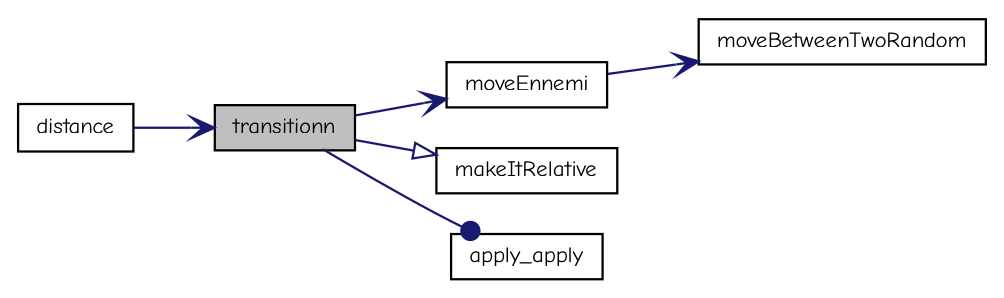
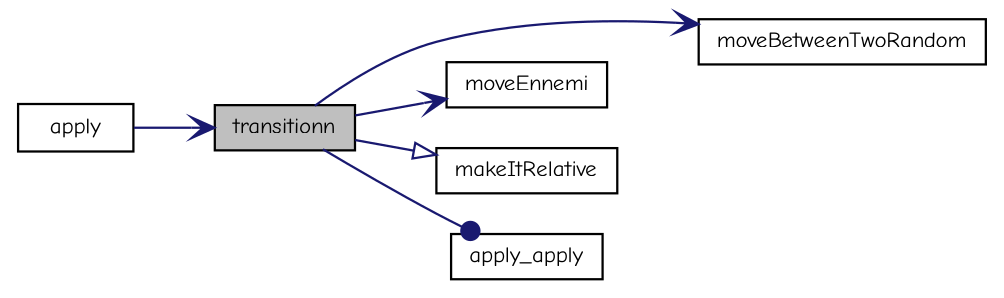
  digraph {
    fontname="Comic Neue"
    rankdir=LR
    node [color=black fillcolor=white fontname="Comic Neue" fontsize=10 shape=record style=filled]
    edge [arrowhead=vee color=midnightblue fontname="Comic Neue" fontsize=10 labelfontname=Roboto labelfontsize=10 style=solid]
    n1 [fillcolor=grey75 fontcolor=black height=0.2 label=transitionn width=0.4]
    n2 [height=0.2 label=moveBetweenTwoRandom width=0.4]
    n3 [height=0.2 label=moveEnnemi width=0.4]
    n4 [height=0.2 label=makeItRelative width=0.4]
    n5 [height=0.2 label=apply_apply width=0.4]
-   n6 [height=0.2 label=distance width=0.4]
-   n3 -> n2
+   n6 [height=0.2 label=apply width=0.4]
+   n1 -> n2
    n1 -> n3
    n1 -> n4 [arrowhead=onormal]
    n1 -> n5 [arrowhead=dot]
    n6 -> n1
  }
